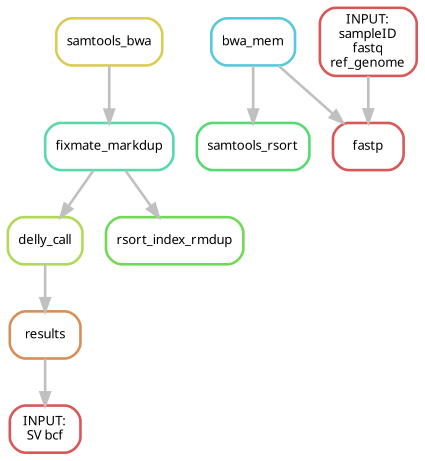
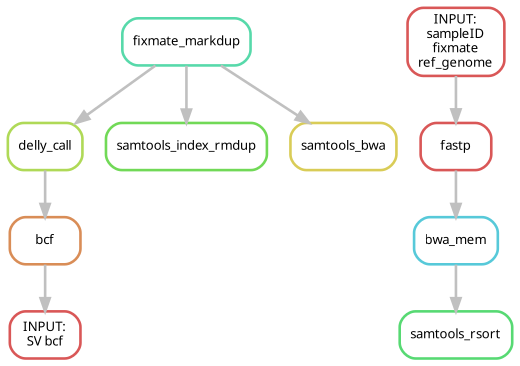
  digraph {
    bgcolor=white
    node [color="0.00 0.6 0.85" fontname=sans fontsize=10 penwidth=2 shape=box style=rounded]
    edge [color=grey penwidth=2]
-   n1 [color="0.07 0.6 0.85" label=results]
+   n1 [color="0.07 0.6 0.85" label=bcf]
    n2 [label="INPUT:\nSV bcf"]
    n3 [color="0.22 0.6 0.85" label=delly_call]
    n4 [color="0.44 0.6 0.85" label=fixmate_markdup]
-   n5 [color="0.30 0.6 0.85" label=rsort_index_rmdup]
+   n5 [color="0.30 0.6 0.85" label=samtools_index_rmdup]
    n6 [color="0.15 0.6 0.85" label=samtools_bwa]
    n7 [color="0.37 0.6 0.85" label=samtools_rsort]
    n8 [color="0.52 0.6 0.85" label=bwa_mem]
    n9 [label=fastp]
-   n10 [label="INPUT:\nsampleID\nfastq\nref_genome"]
+   n10 [label="INPUT:\nsampleID\nfixmate\nref_genome"]
    n1 -> n2
    n3 -> n1
    n4 -> n3
    n4 -> n5
-   n6 -> n4
+   n4 -> n6
    n8 -> n7
-   n8 -> n9
+   n9 -> n8
    n10 -> n9
  }
